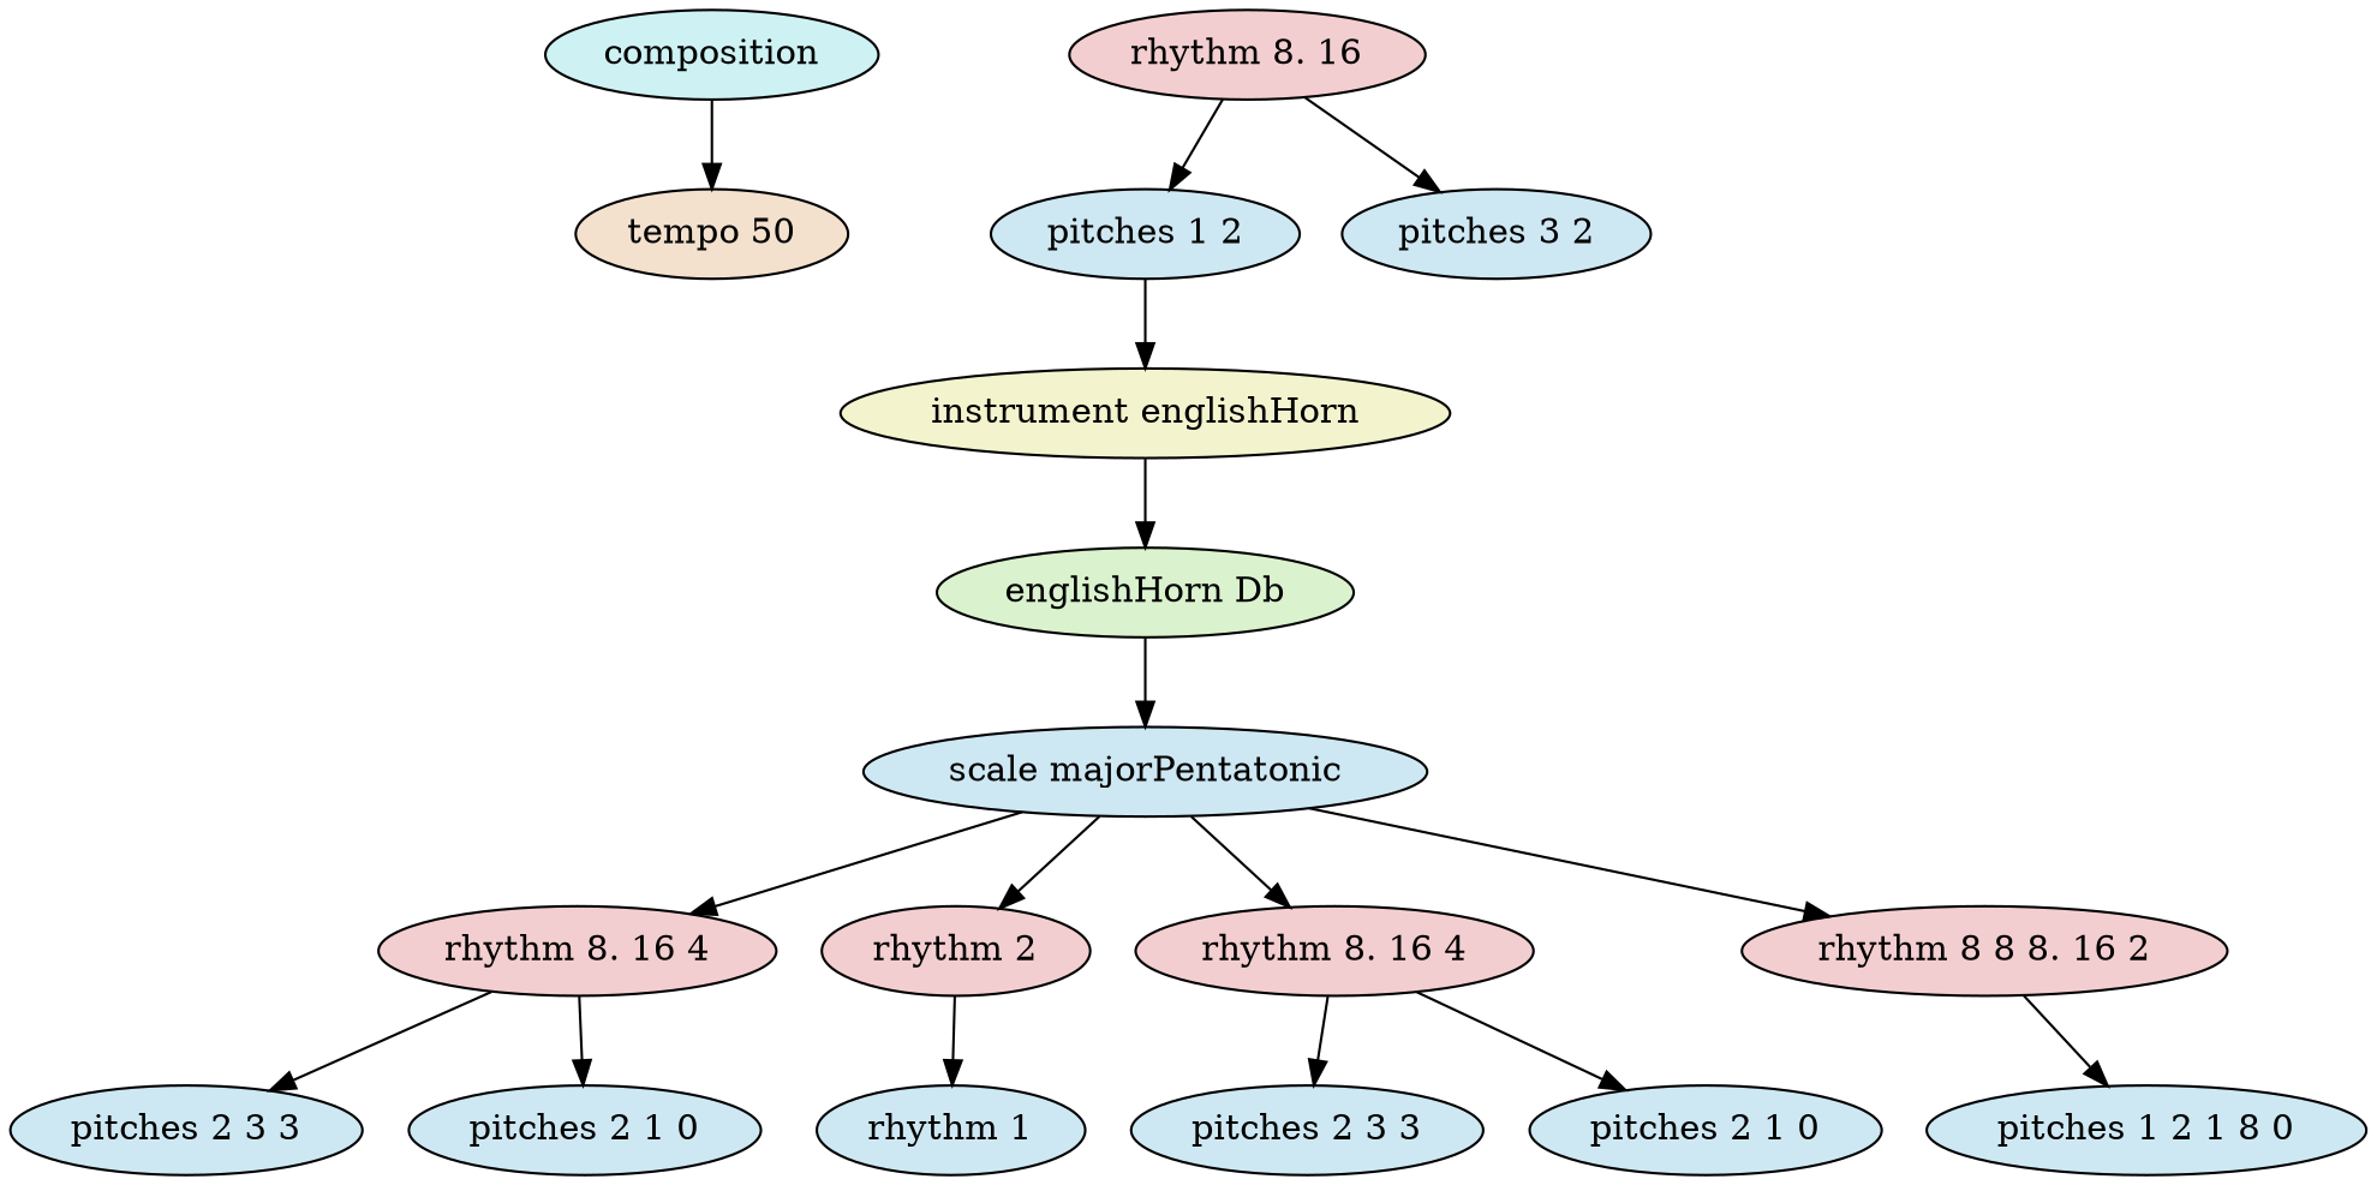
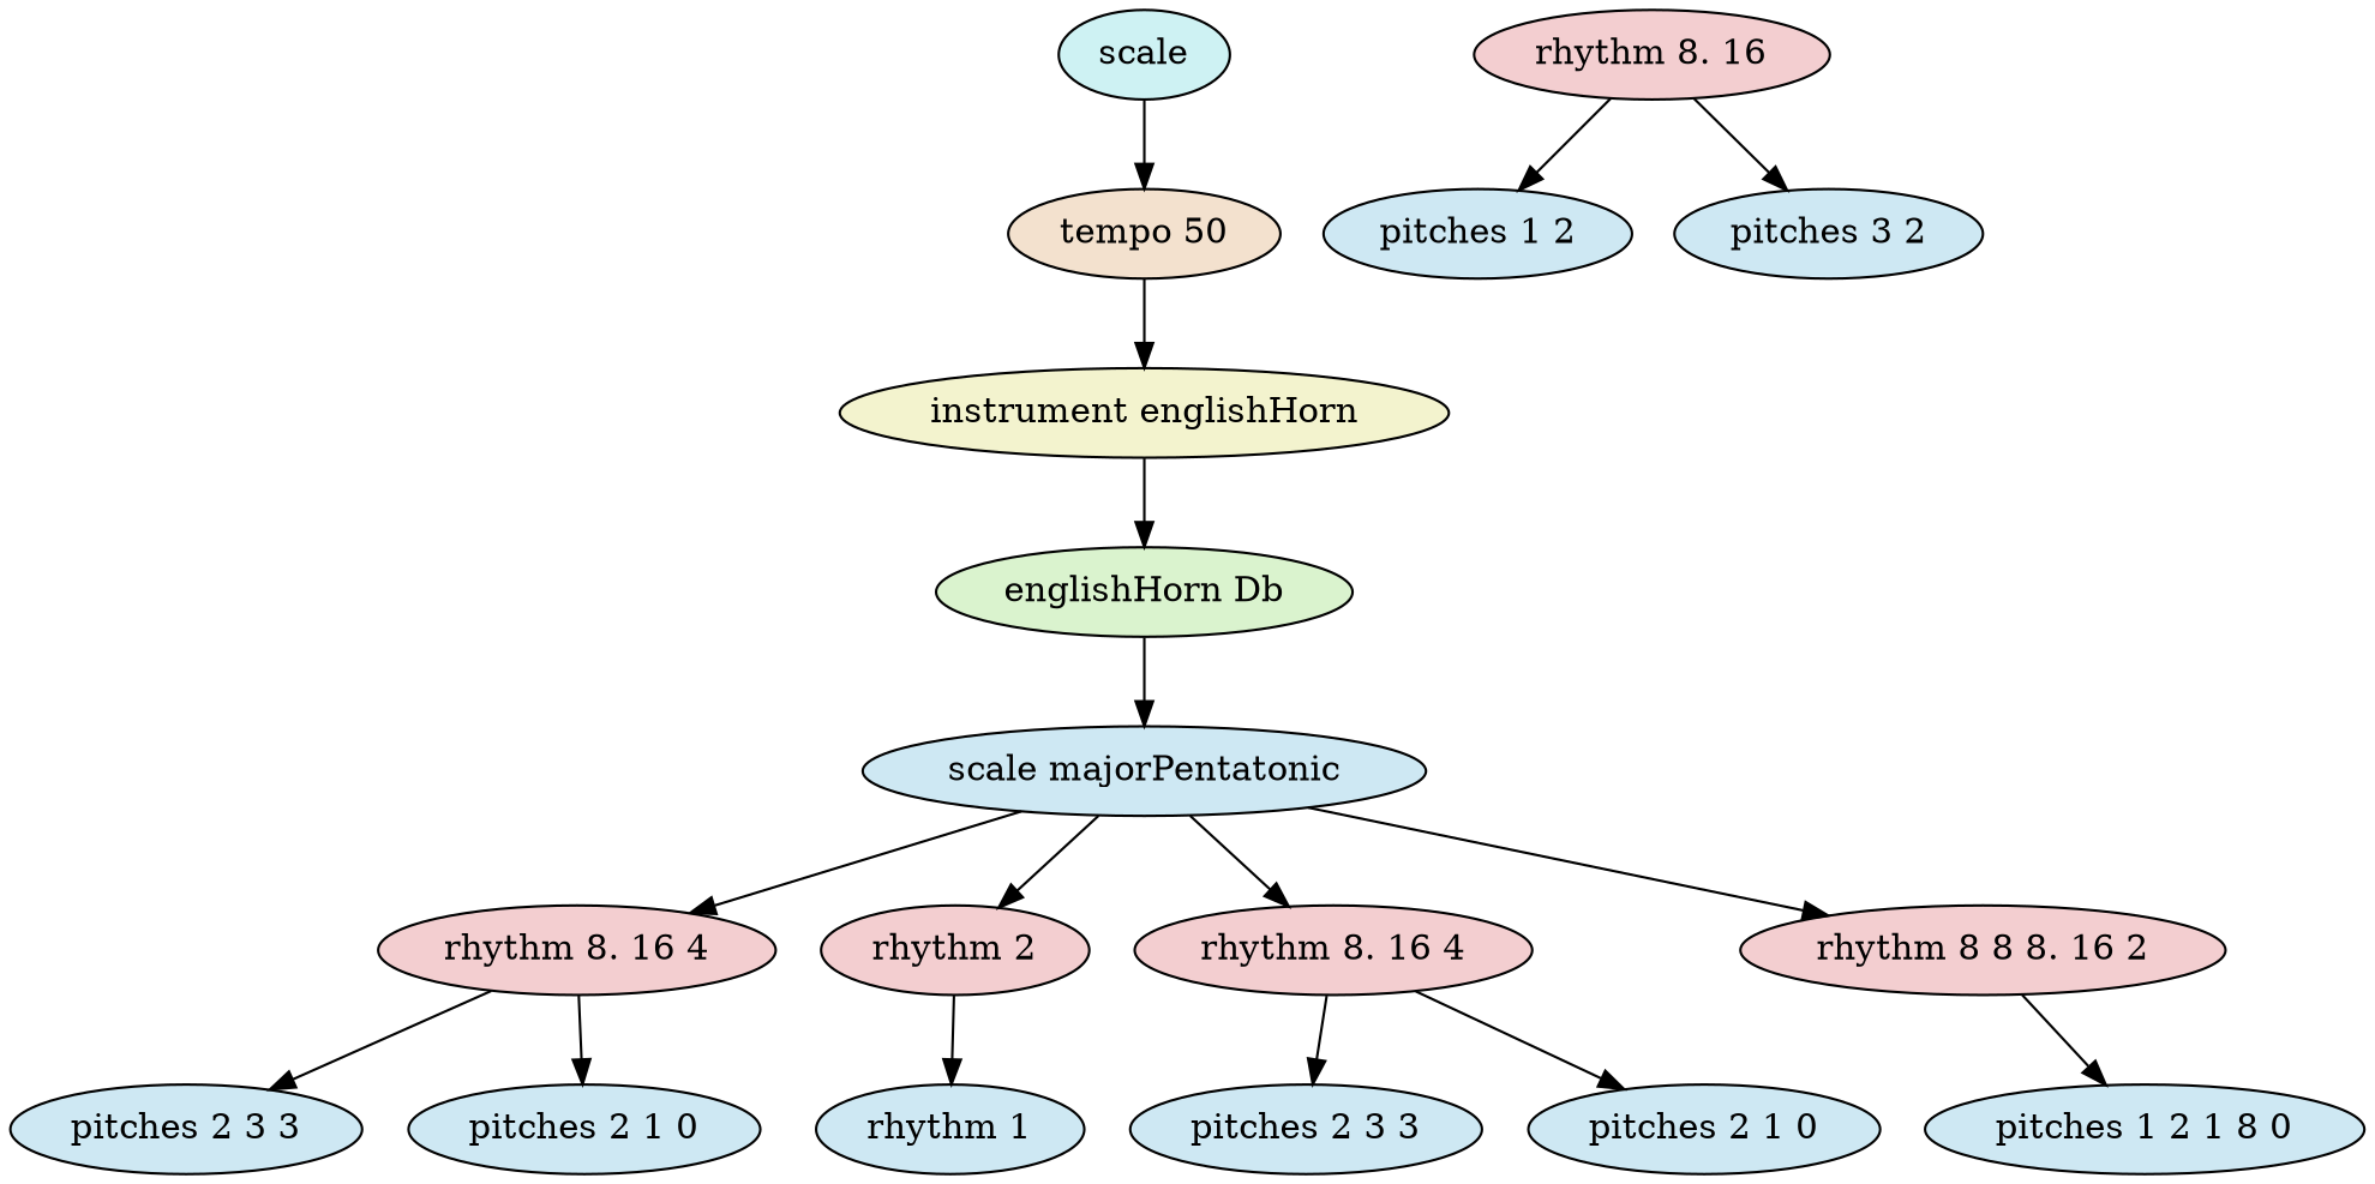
  digraph {
    ordering=out
    node [fillcolor="#cee8f3" style=filled]
-   n1 [fillcolor="#cef2f3" label=composition]
+   n1 [fillcolor="#cef2f3" label=scale]
    n2 [fillcolor="#f3e1ce" label="tempo 50"]
    n3 [fillcolor="#f3f3ce" label="instrument englishHorn"]
    n4 [fillcolor="#daf3ce" label="englishHorn Db"]
    n5 [label="scale majorPentatonic"]
    n6 [fillcolor="#f3ced0" label="rhythm 8. 16 4"]
    n7 [fillcolor="#f3ced0" label="rhythm 2"]
    n8 [fillcolor="#f3ced0" label="rhythm 8. 16 4"]
    n9 [fillcolor="#f3ced0" label="rhythm 8 8 8. 16 2"]
    n10 [label="pitches 2 3 3"]
    n11 [label="pitches 2 1 0"]
    n12 [fillcolor="#f3ced0" label="rhythm 8. 16"]
    n13 [label="pitches 1 2"]
    n14 [label="pitches 3 2"]
    n15 [label="rhythm 1"]
    n16 [label="pitches 2 3 3"]
    n17 [label="pitches 2 1 0"]
    n18 [label="pitches 1 2 1 8 0"]
    n1 -> n2
-   n13 -> n3
+   n2 -> n3
    n3 -> n4
    n4 -> n5
    n5 -> n6
    n5 -> n7
    n5 -> n8
    n5 -> n9
    n6 -> n10
    n6 -> n11
    n7 -> n15
    n8 -> n16
    n8 -> n17
    n9 -> n18
    n12 -> n13
    n12 -> n14
  }
